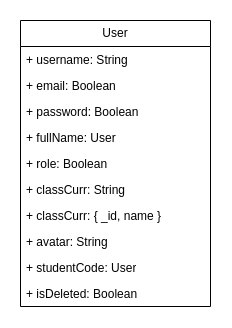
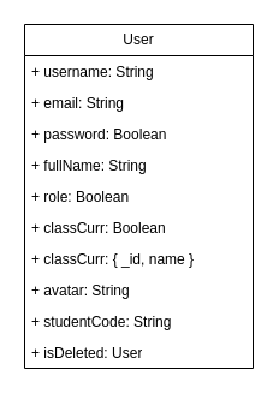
  <mxCell id="0" />
  <mxCell id="1" parent="0" />
  <mxCell id="2" value="User" style="swimlane;fontStyle=0;childLayout=stackLayout;horizontal=1;startSize=26;fillColor=none;horizontalStack=0;resizeParent=1;resizeParentMax=0;resizeLast=0;collapsible=1;marginBottom=0;whiteSpace=wrap;html=1;" vertex="1" parent="1"><mxGeometry x="20" y="20" width="190" height="286" as="geometry" /></mxCell>
  <mxCell id="3" value="+ username: String" style="text;strokeColor=none;fillColor=none;align=left;verticalAlign=top;spacingLeft=4;spacingRight=4;overflow=hidden;rotatable=0;points=[[0,0.5],[1,0.5]];portConstraint=eastwest;whiteSpace=wrap;html=1;" vertex="1" parent="2"><mxGeometry y="26" width="190" height="26" as="geometry" /></mxCell>
- <mxCell id="4" value="+ email: Boolean" style="text;strokeColor=none;fillColor=none;align=left;verticalAlign=top;spacingLeft=4;spacingRight=4;overflow=hidden;rotatable=0;points=[[0,0.5],[1,0.5]];portConstraint=eastwest;whiteSpace=wrap;html=1;" vertex="1" parent="2"><mxGeometry y="52" width="190" height="26" as="geometry" /></mxCell>
+ <mxCell id="4" value="+ email: String" style="text;strokeColor=none;fillColor=none;align=left;verticalAlign=top;spacingLeft=4;spacingRight=4;overflow=hidden;rotatable=0;points=[[0,0.5],[1,0.5]];portConstraint=eastwest;whiteSpace=wrap;html=1;" vertex="1" parent="2"><mxGeometry y="52" width="190" height="26" as="geometry" /></mxCell>
  <mxCell id="5" value="+ password: Boolean" style="text;strokeColor=none;fillColor=none;align=left;verticalAlign=top;spacingLeft=4;spacingRight=4;overflow=hidden;rotatable=0;points=[[0,0.5],[1,0.5]];portConstraint=eastwest;whiteSpace=wrap;html=1;" vertex="1" parent="2"><mxGeometry y="78" width="190" height="26" as="geometry" /></mxCell>
- <mxCell id="6" value="+ fullName: User" style="text;strokeColor=none;fillColor=none;align=left;verticalAlign=top;spacingLeft=4;spacingRight=4;overflow=hidden;rotatable=0;points=[[0,0.5],[1,0.5]];portConstraint=eastwest;whiteSpace=wrap;html=1;" vertex="1" parent="2"><mxGeometry y="104" width="190" height="26" as="geometry" /></mxCell>
+ <mxCell id="6" value="+ fullName: String" style="text;strokeColor=none;fillColor=none;align=left;verticalAlign=top;spacingLeft=4;spacingRight=4;overflow=hidden;rotatable=0;points=[[0,0.5],[1,0.5]];portConstraint=eastwest;whiteSpace=wrap;html=1;" vertex="1" parent="2"><mxGeometry y="104" width="190" height="26" as="geometry" /></mxCell>
  <mxCell id="7" value="+ role: Boolean" style="text;strokeColor=none;fillColor=none;align=left;verticalAlign=top;spacingLeft=4;spacingRight=4;overflow=hidden;rotatable=0;points=[[0,0.5],[1,0.5]];portConstraint=eastwest;whiteSpace=wrap;html=1;" vertex="1" parent="2"><mxGeometry y="130" width="190" height="26" as="geometry" /></mxCell>
- <mxCell id="8" value="+ classCurr: String" style="text;strokeColor=none;fillColor=none;align=left;verticalAlign=top;spacingLeft=4;spacingRight=4;overflow=hidden;rotatable=0;points=[[0,0.5],[1,0.5]];portConstraint=eastwest;whiteSpace=wrap;html=1;" vertex="1" parent="2"><mxGeometry y="156" width="190" height="26" as="geometry" /></mxCell>
+ <mxCell id="8" value="+ classCurr: Boolean" style="text;strokeColor=none;fillColor=none;align=left;verticalAlign=top;spacingLeft=4;spacingRight=4;overflow=hidden;rotatable=0;points=[[0,0.5],[1,0.5]];portConstraint=eastwest;whiteSpace=wrap;html=1;" vertex="1" parent="2"><mxGeometry y="156" width="190" height="26" as="geometry" /></mxCell>
  <mxCell id="9" value="+ classCurr: { _id, name }" style="text;strokeColor=none;fillColor=none;align=left;verticalAlign=top;spacingLeft=4;spacingRight=4;overflow=hidden;rotatable=0;points=[[0,0.5],[1,0.5]];portConstraint=eastwest;whiteSpace=wrap;html=1;" vertex="1" parent="2"><mxGeometry y="182" width="190" height="26" as="geometry" /></mxCell>
  <mxCell id="10" value="+ avatar: String" style="text;strokeColor=none;fillColor=none;align=left;verticalAlign=top;spacingLeft=4;spacingRight=4;overflow=hidden;rotatable=0;points=[[0,0.5],[1,0.5]];portConstraint=eastwest;whiteSpace=wrap;html=1;" vertex="1" parent="2"><mxGeometry y="208" width="190" height="26" as="geometry" /></mxCell>
- <mxCell id="11" value="+ studentCode: User" style="text;strokeColor=none;fillColor=none;align=left;verticalAlign=top;spacingLeft=4;spacingRight=4;overflow=hidden;rotatable=0;points=[[0,0.5],[1,0.5]];portConstraint=eastwest;whiteSpace=wrap;html=1;" vertex="1" parent="2"><mxGeometry y="234" width="190" height="26" as="geometry" /></mxCell>
- <mxCell id="12" value="+ isDeleted: Boolean" style="text;strokeColor=none;fillColor=none;align=left;verticalAlign=top;spacingLeft=4;spacingRight=4;overflow=hidden;rotatable=0;points=[[0,0.5],[1,0.5]];portConstraint=eastwest;whiteSpace=wrap;html=1;" vertex="1" parent="2"><mxGeometry y="260" width="190" height="26" as="geometry" /></mxCell>
+ <mxCell id="11" value="+ studentCode: String" style="text;strokeColor=none;fillColor=none;align=left;verticalAlign=top;spacingLeft=4;spacingRight=4;overflow=hidden;rotatable=0;points=[[0,0.5],[1,0.5]];portConstraint=eastwest;whiteSpace=wrap;html=1;" vertex="1" parent="2"><mxGeometry y="234" width="190" height="26" as="geometry" /></mxCell>
+ <mxCell id="12" value="+ isDeleted: User" style="text;strokeColor=none;fillColor=none;align=left;verticalAlign=top;spacingLeft=4;spacingRight=4;overflow=hidden;rotatable=0;points=[[0,0.5],[1,0.5]];portConstraint=eastwest;whiteSpace=wrap;html=1;" vertex="1" parent="2"><mxGeometry y="260" width="190" height="26" as="geometry" /></mxCell>
